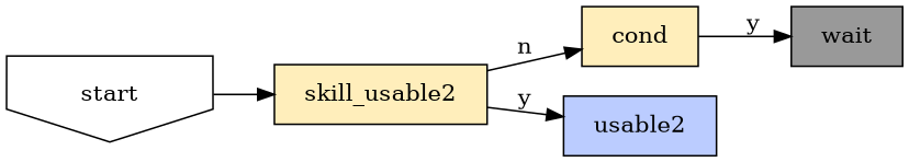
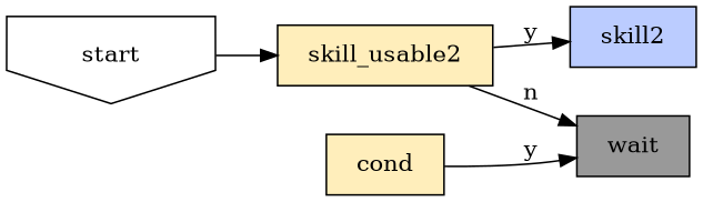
  digraph {
    concentrate=true
    fixedsize=true
    rankdir=LR
    node [margin="0.25,0.125" shape=rect fillcolor="#FFEEBB" style=filled]
    start [shape=invhouse fillcolor="" style=""]
    skill_usable2
    cond
-   skill2 [fillcolor="#BBCCFF" label=usable2]
+   skill2 [fillcolor="#BBCCFF"]
    wait [fillcolor="#999999"]
    start -> skill_usable2
-   skill_usable2 -> cond [label=n]
+   skill_usable2 -> wait [label=n]
    skill_usable2 -> skill2 [label=y]
    cond -> wait [label=y]
  }
